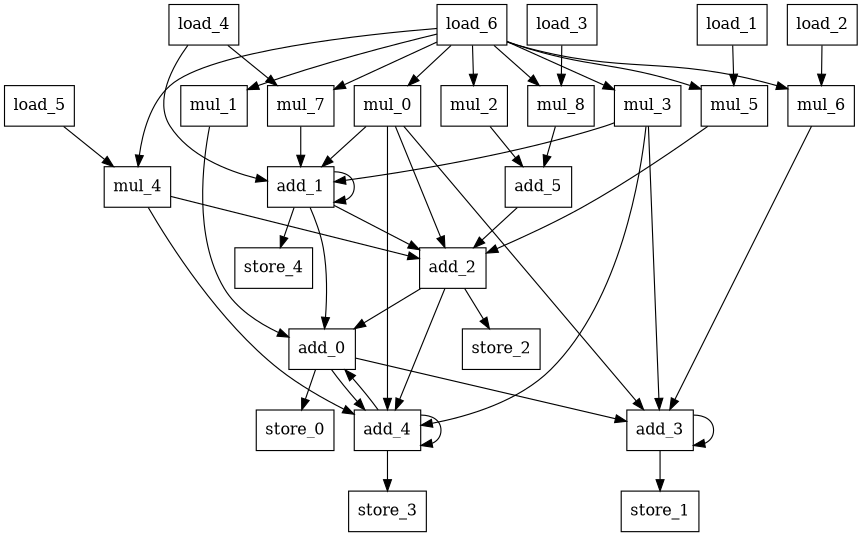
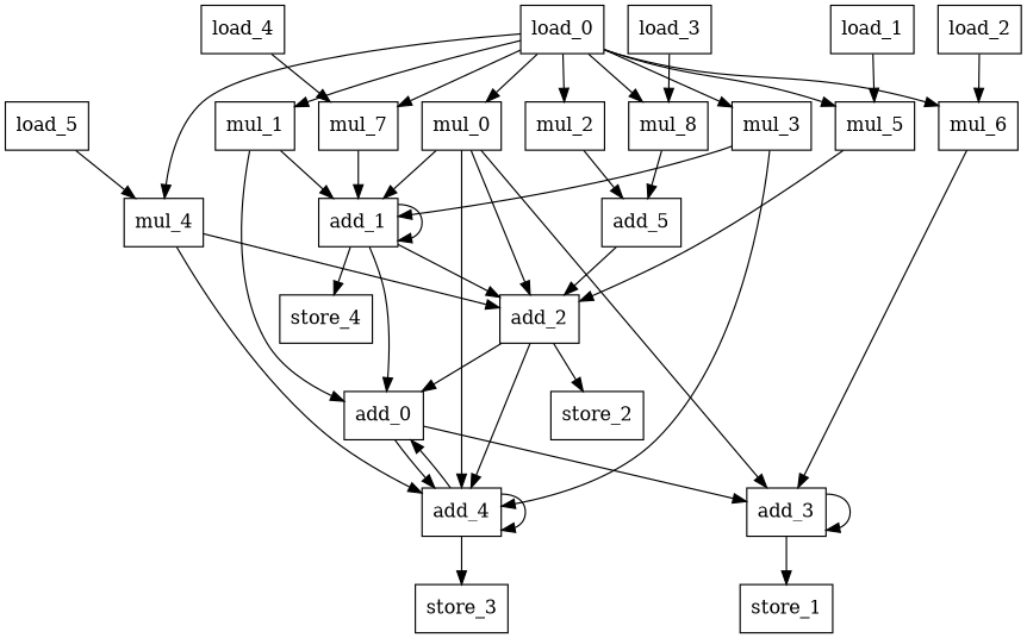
  digraph {
    node [shape=rectangle]
    n1 [label=add_0]
    n2 [label=add_3]
    n3 [label=add_4]
-   n4 [label=store_0]
    n5 [label=add_1]
    n6 [label=add_2]
    n7 [label=store_4]
    n8 [label=store_1]
    n9 [label=store_3]
    n10 [label=store_2]
    n11 [label=add_5]
    n12 [label=mul_0]
    n13 [label=mul_1]
    n14 [label=mul_2]
    n15 [label=mul_3]
    n16 [label=mul_4]
    n17 [label=mul_5]
    n18 [label=mul_6]
    n19 [label=mul_7]
    n20 [label=mul_8]
-   n21 [label=load_6]
+   n21 [label=load_0]
    n22 [label=load_1]
    n23 [label=load_2]
    n24 [label=load_3]
    n25 [label=load_4]
    n26 [label=load_5]
    n1 -> n2
    n1 -> n3
-   n1 -> n4
    n2 -> n2
    n2 -> n8
    n3 -> n1
    n3 -> n3
    n3 -> n9
    n5 -> n1
    n5 -> n5
    n5 -> n6
    n5 -> n7
    n6 -> n1
    n6 -> n3
    n6 -> n10
    n11 -> n6
    n12 -> n2
    n12 -> n3
    n12 -> n5
    n12 -> n6
    n13 -> n1
-   n25 -> n5
+   n13 -> n5
    n14 -> n11
-   n15 -> n2
    n15 -> n3
    n15 -> n5
    n16 -> n3
    n16 -> n6
    n17 -> n6
    n18 -> n2
    n19 -> n5
    n20 -> n11
    n21 -> n12
    n21 -> n13
    n21 -> n14
    n21 -> n15
    n21 -> n16
    n21 -> n17
    n21 -> n18
    n21 -> n19
    n21 -> n20
    n22 -> n17
    n23 -> n18
    n24 -> n20
    n25 -> n19
    n26 -> n16
  }
